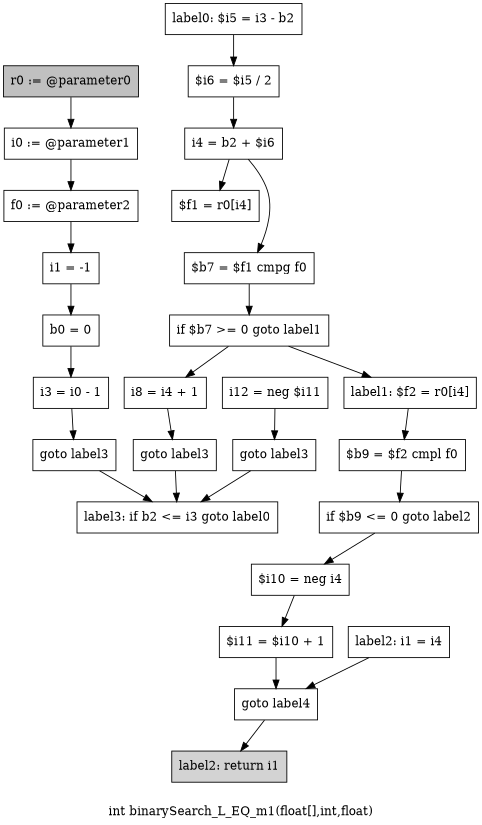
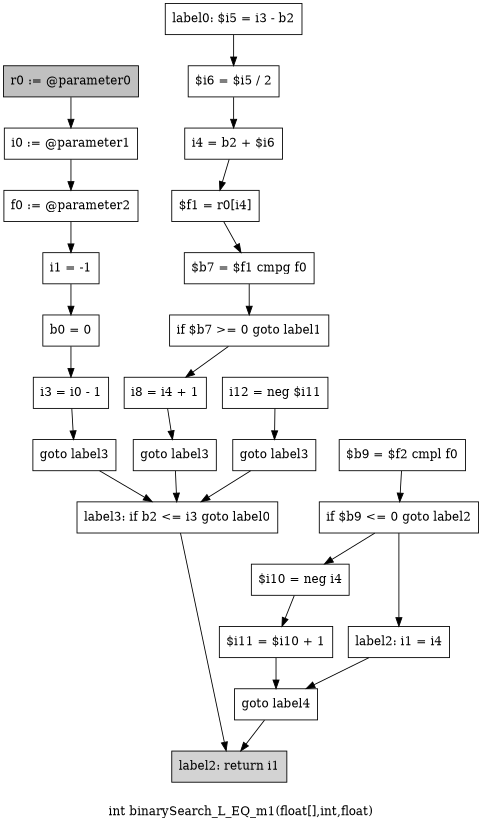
  digraph {
    label="int binarySearch_L_EQ_m1(float[],int,float)"
    node [shape=box]
    n1 [fillcolor=gray label="r0 := @parameter0" style=filled]
    n2 [label="i0 := @parameter1"]
    n3 [label="f0 := @parameter2"]
    n4 [label="i1 = -1"]
    n5 [label="b0 = 0"]
    n6 [label="i3 = i0 - 1"]
    n7 [label="goto label3"]
    n8 [label="label3: if b2 <= i3 goto label0"]
    n9 [fillcolor=lightgray label="label2: return i1" style=filled]
    n10 [label="label0: $i5 = i3 - b2"]
    n11 [label="$i6 = $i5 / 2"]
    n12 [label="i4 = b2 + $i6"]
    n13 [label="$f1 = r0[i4]"]
    n14 [label="$b7 = $f1 cmpg f0"]
    n15 [label="if $b7 >= 0 goto label1"]
    n16 [label="i8 = i4 + 1"]
-   n17 [label="label1: $f2 = r0[i4]"]
    n18 [label="goto label3"]
    n19 [label="$b9 = $f2 cmpl f0"]
    n20 [label="if $b9 <= 0 goto label2"]
    n21 [label="$i10 = neg i4"]
    n22 [label="label2: i1 = i4"]
    n23 [label="$i11 = $i10 + 1"]
    n24 [label="goto label4"]
    n25 [label="i12 = neg $i11"]
    n26 [label="goto label3"]
    n1 -> n2
    n2 -> n3
    n3 -> n4
    n4 -> n5
    n5 -> n6
    n6 -> n7
    n7 -> n8
+   n8 -> n9
    n10 -> n11
    n11 -> n12
    n12 -> n13
-   n12 -> n14
+   n13 -> n14
    n14 -> n15
    n15 -> n16
-   n15 -> n17
    n16 -> n18
-   n17 -> n19
    n18 -> n8
    n19 -> n20
    n20 -> n21
+   n20 -> n22
    n21 -> n23
    n22 -> n24
    n23 -> n24
    n24 -> n9
    n25 -> n26
    n26 -> n8
  }
